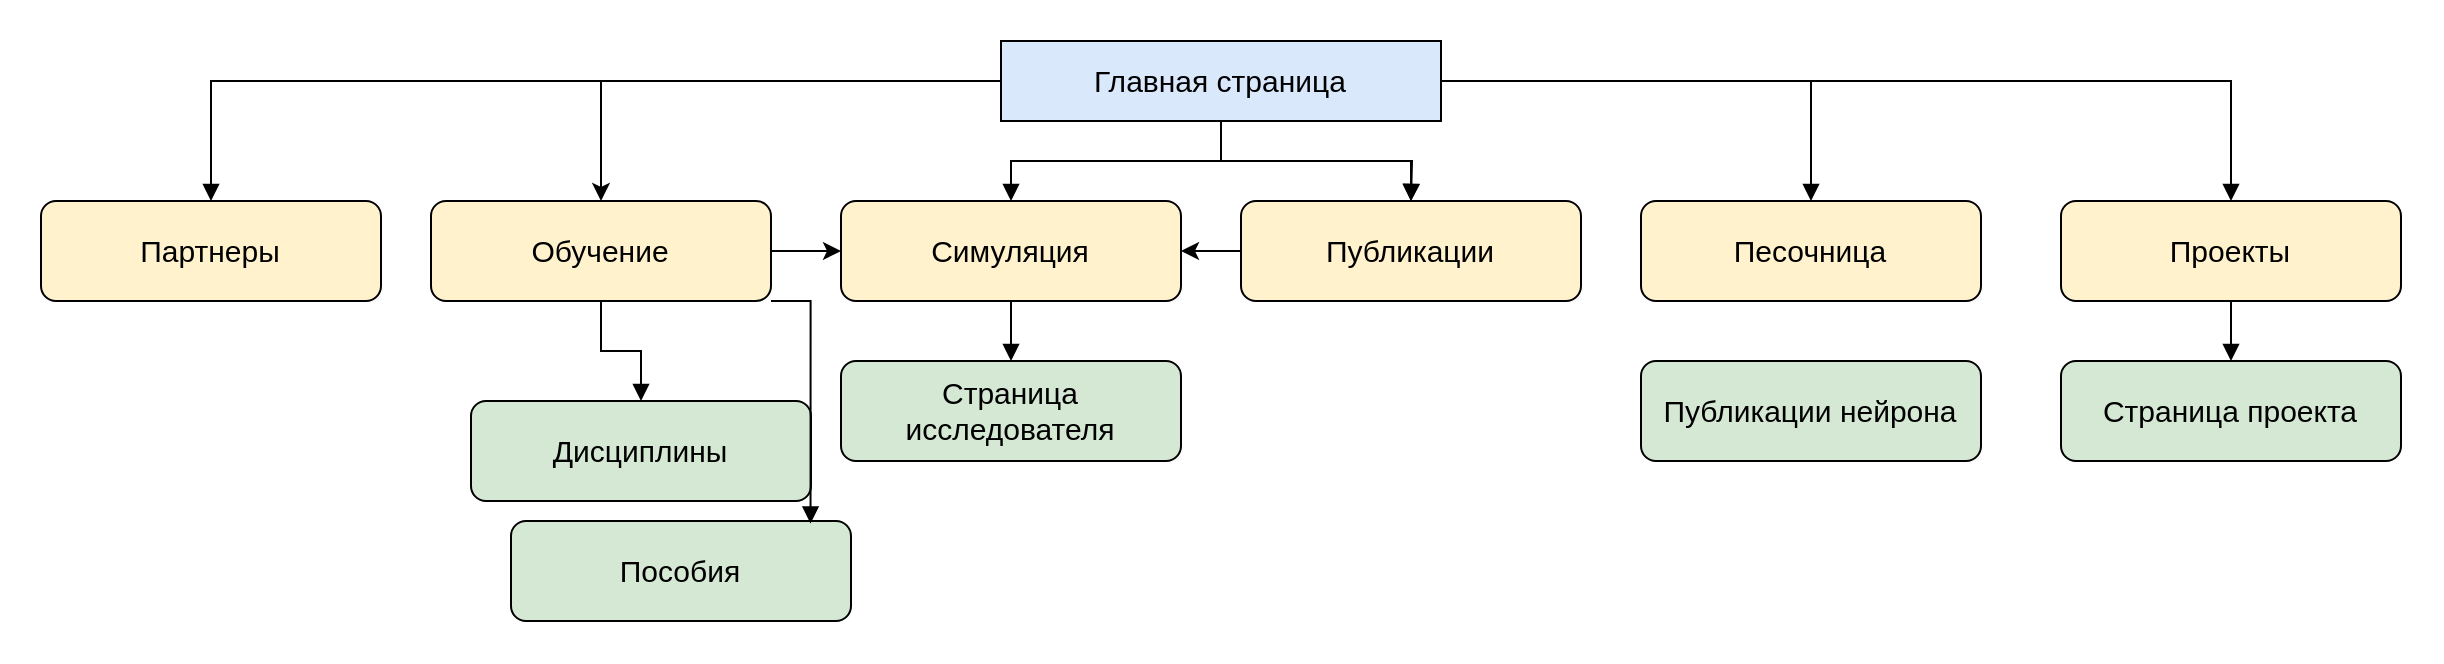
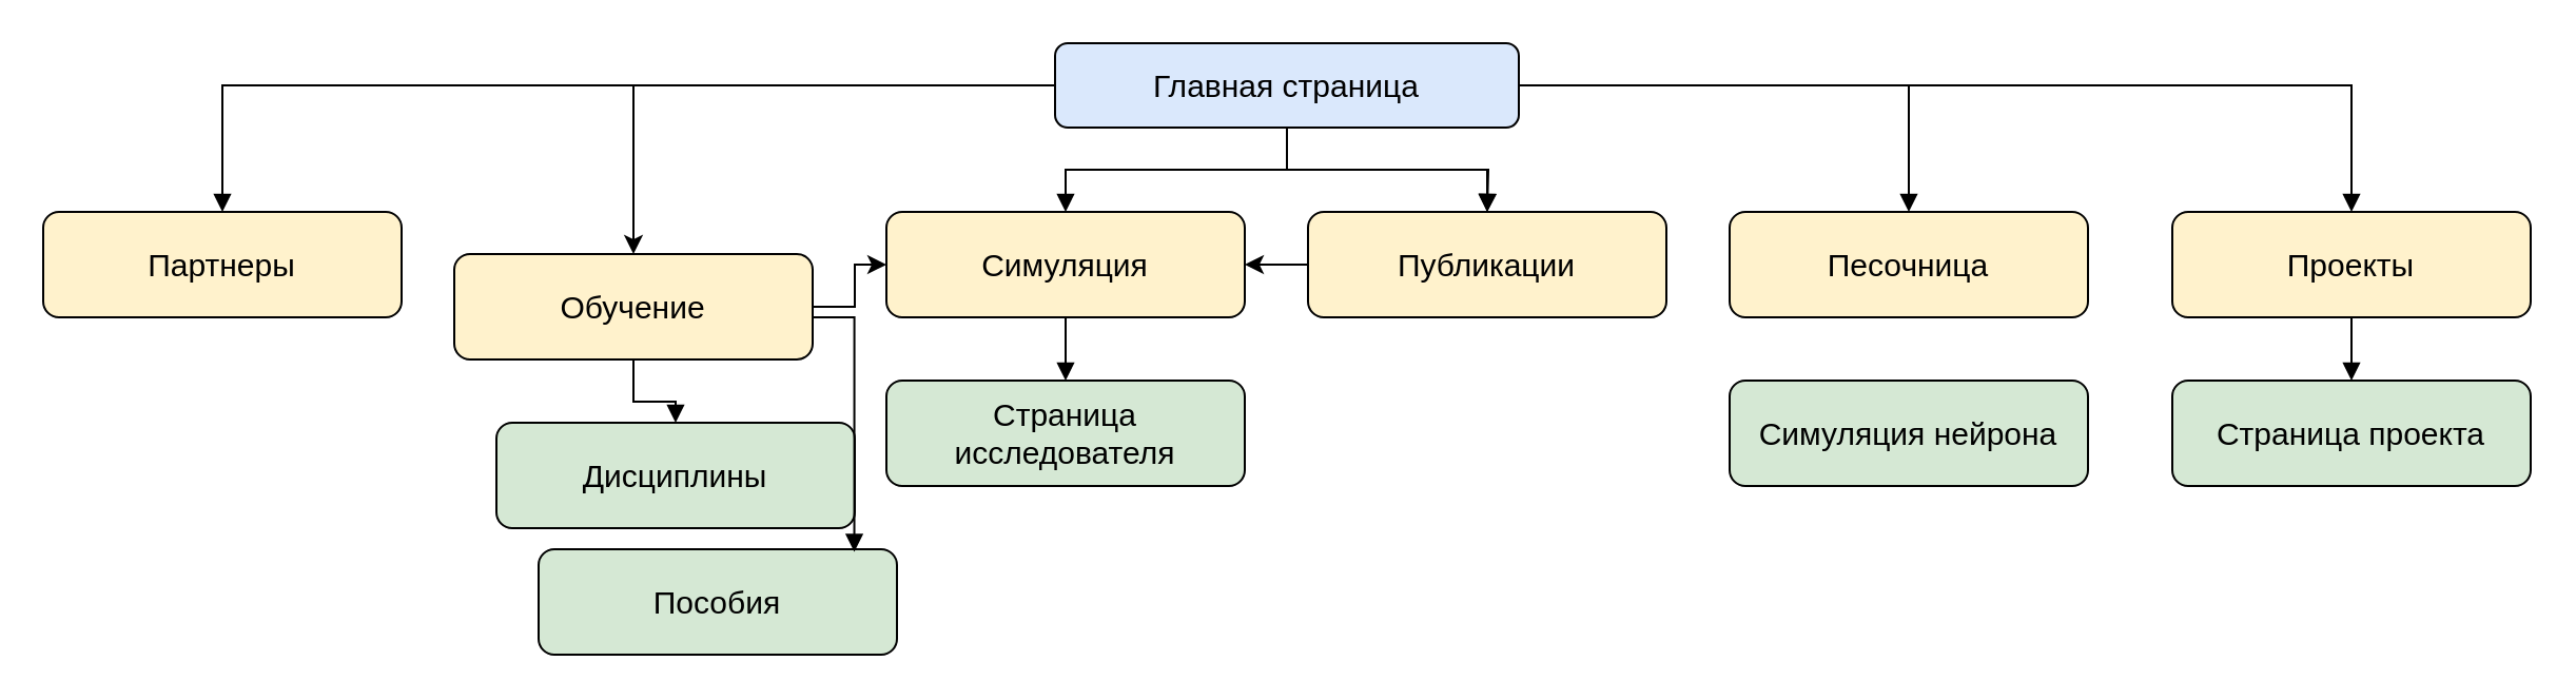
  <mxCell id="0" />
  <mxCell id="1" parent="0" />
  <mxCell id="2" style="edgeStyle=orthogonalEdgeStyle;rounded=0;orthogonalLoop=1;jettySize=auto;html=1;entryX=0.5;entryY=0;entryDx=0;entryDy=0;" edge="1" parent="1" source="3" target="22"><mxGeometry relative="1" as="geometry" /></mxCell>
- <mxCell id="3" value="Главная страница" style="whiteSpace=wrap;html=1;fillColor=#dae8fc;fontSize=15;rounded=0;" parent="1" vertex="1"><mxGeometry x="500" y="20" width="220" height="40" as="geometry" /></mxCell>
+ <mxCell id="3" value="Главная страница" style="rounded=1;whiteSpace=wrap;html=1;fillColor=#dae8fc;fontSize=15;" parent="1" vertex="1"><mxGeometry x="500" y="20" width="220" height="40" as="geometry" /></mxCell>
  <mxCell id="4" value="Партнеры" style="rounded=1;whiteSpace=wrap;html=1;fillColor=#fff2cc;fontSize=15;" parent="1" vertex="1"><mxGeometry x="20" y="100" width="170" height="50" as="geometry" /></mxCell>
  <mxCell id="5" style="edgeStyle=orthogonalEdgeStyle;rounded=0;orthogonalLoop=1;jettySize=auto;html=1;endArrow=block;endFill=1;fontSize=15;" parent="1" source="3" target="4" edge="1"><mxGeometry relative="1" as="geometry" /></mxCell>
  <mxCell id="6" value="Проекты" style="rounded=1;whiteSpace=wrap;html=1;fillColor=#fff2cc;fontSize=15;" parent="1" vertex="1"><mxGeometry x="1030" y="100" width="170" height="50" as="geometry" /></mxCell>
  <mxCell id="7" style="edgeStyle=orthogonalEdgeStyle;rounded=0;orthogonalLoop=1;jettySize=auto;html=1;endArrow=block;endFill=1;fontSize=15;" parent="1" source="3" target="6" edge="1"><mxGeometry relative="1" as="geometry" /></mxCell>
  <mxCell id="8" value="Страница проекта" style="rounded=1;whiteSpace=wrap;html=1;fillColor=#d5e8d4;fontSize=15;" parent="1" vertex="1"><mxGeometry x="1030" y="180" width="170" height="50" as="geometry" /></mxCell>
  <mxCell id="9" style="edgeStyle=orthogonalEdgeStyle;rounded=0;orthogonalLoop=1;jettySize=auto;html=1;endArrow=block;endFill=1;fontSize=15;" parent="1" source="6" target="8" edge="1"><mxGeometry relative="1" as="geometry" /></mxCell>
  <mxCell id="10" value="Симуляция" style="rounded=1;whiteSpace=wrap;html=1;fillColor=#fff2cc;fontSize=15;" parent="1" vertex="1"><mxGeometry x="420" y="100" width="170" height="50" as="geometry" /></mxCell>
  <mxCell id="11" style="edgeStyle=orthogonalEdgeStyle;rounded=0;orthogonalLoop=1;jettySize=auto;html=1;endArrow=block;endFill=1;fontSize=15;" parent="1" source="3" target="10" edge="1"><mxGeometry relative="1" as="geometry" /></mxCell>
  <mxCell id="12" value="Страница исследователя" style="rounded=1;whiteSpace=wrap;html=1;fillColor=#d5e8d4;fontSize=15;" parent="1" vertex="1"><mxGeometry x="420" y="180" width="170" height="50" as="geometry" /></mxCell>
  <mxCell id="13" style="edgeStyle=orthogonalEdgeStyle;rounded=0;orthogonalLoop=1;jettySize=auto;html=1;endArrow=block;endFill=1;fontSize=15;" parent="1" source="10" target="12" edge="1"><mxGeometry relative="1" as="geometry" /></mxCell>
  <mxCell id="14" style="edgeStyle=orthogonalEdgeStyle;rounded=0;orthogonalLoop=1;jettySize=auto;html=1;endArrow=block;endFill=1;fontSize=15;" parent="1" source="3" edge="1"><mxGeometry relative="1" as="geometry"><mxPoint x="705" y="100" as="targetPoint" /></mxGeometry></mxCell>
  <mxCell id="15" value="Песочница" style="rounded=1;whiteSpace=wrap;html=1;fillColor=#fff2cc;fontSize=15;" parent="1" vertex="1"><mxGeometry x="820" y="100" width="170" height="50" as="geometry" /></mxCell>
  <mxCell id="16" style="edgeStyle=orthogonalEdgeStyle;rounded=0;orthogonalLoop=1;jettySize=auto;html=1;endArrow=block;endFill=1;fontSize=15;" parent="1" source="3" target="15" edge="1"><mxGeometry relative="1" as="geometry" /></mxCell>
- <mxCell id="17" value="Публикации нейрона" style="rounded=1;whiteSpace=wrap;html=1;fillColor=#d5e8d4;fontSize=15;" parent="1" vertex="1"><mxGeometry x="820" y="180" width="170" height="50" as="geometry" /></mxCell>
+ <mxCell id="17" value="Симуляция нейрона" style="rounded=1;whiteSpace=wrap;html=1;fillColor=#d5e8d4;fontSize=15;" parent="1" vertex="1"><mxGeometry x="820" y="180" width="170" height="50" as="geometry" /></mxCell>
  <mxCell id="18" value="" style="edgeStyle=orthogonalEdgeStyle;rounded=0;orthogonalLoop=1;jettySize=auto;html=1;" edge="1" parent="1" source="19" target="10"><mxGeometry relative="1" as="geometry" /></mxCell>
  <mxCell id="19" value="Публикации" style="rounded=1;whiteSpace=wrap;html=1;fillColor=#fff2cc;fontSize=15;" parent="1" vertex="1"><mxGeometry x="620" y="100" width="170" height="50" as="geometry" /></mxCell>
  <mxCell id="20" style="edgeStyle=orthogonalEdgeStyle;rounded=0;orthogonalLoop=1;jettySize=auto;html=1;endArrow=block;endFill=1;fontSize=15;" parent="1" source="3" target="19" edge="1"><mxGeometry relative="1" as="geometry" /></mxCell>
  <mxCell id="21" style="edgeStyle=orthogonalEdgeStyle;rounded=0;orthogonalLoop=1;jettySize=auto;html=1;" edge="1" parent="1" source="22" target="10"><mxGeometry relative="1" as="geometry" /></mxCell>
- <mxCell id="22" value="Обучение" style="rounded=1;whiteSpace=wrap;html=1;fillColor=#fff2cc;fontSize=15;" vertex="1" parent="1"><mxGeometry x="215" y="100" width="170" height="50" as="geometry" /></mxCell>
+ <mxCell id="22" value="Обучение" style="rounded=1;whiteSpace=wrap;html=1;fillColor=#fff2cc;fontSize=15;" vertex="1" parent="1"><mxGeometry x="215" y="120" width="170" height="50" as="geometry" /></mxCell>
  <mxCell id="23" value="Дисциплины" style="rounded=1;whiteSpace=wrap;html=1;fillColor=#d5e8d4;fontSize=15;" vertex="1" parent="1"><mxGeometry x="235" y="200" width="170" height="50" as="geometry" /></mxCell>
  <mxCell id="24" style="edgeStyle=orthogonalEdgeStyle;rounded=0;orthogonalLoop=1;jettySize=auto;html=1;endArrow=block;endFill=1;fontSize=15;" edge="1" parent="1" source="22" target="23"><mxGeometry relative="1" as="geometry" /></mxCell>
  <mxCell id="25" value="Пособия" style="rounded=1;whiteSpace=wrap;html=1;fillColor=#d5e8d4;fontSize=15;" vertex="1" parent="1"><mxGeometry x="255" y="260" width="170" height="50" as="geometry" /></mxCell>
  <mxCell id="26" style="edgeStyle=orthogonalEdgeStyle;rounded=0;orthogonalLoop=1;jettySize=auto;html=1;endArrow=block;endFill=1;entryX=0.881;entryY=0.025;entryDx=0;entryDy=0;entryPerimeter=0;fontSize=15;" edge="1" parent="1" source="22" target="25"><mxGeometry relative="1" as="geometry"><Array as="points"><mxPoint x="405" y="150" /></Array></mxGeometry></mxCell>
